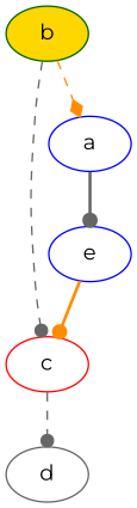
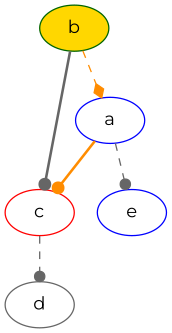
  digraph {
    fontname=Montserrat
    node [Weight=2 color=blue fillcolor=white fontname=Montserrat style=filled]
    edge [Weight=2 arrowhead=dot color=gray40 fontname=Montserrat style=dashed]
    c [Weight=3 color=red]
    a
    e
    b [Weight=4 color=darkgreen fillcolor=gold]
    d [Weight=1 color=gray40]
    c -> d
-   e -> c [color=darkorange style=bold]
-   a -> e [Weight=3 style=bold]
-   b -> c [Weight=1]
+   a -> c [color=darkorange style=bold]
+   a -> e [Weight=3]
+   b -> c [Weight=1 style=bold]
    b -> a [Weight=1 arrowhead=diamond color=darkorange]
  }
